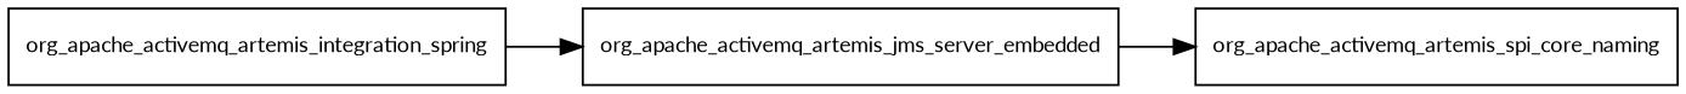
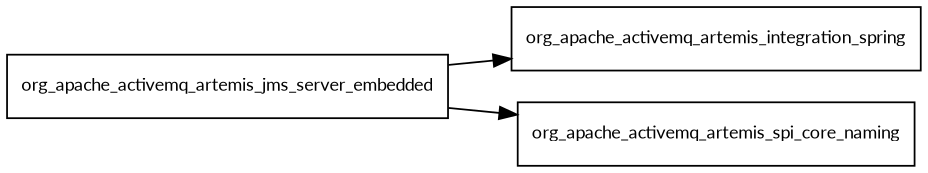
  digraph {
    fontname=Lato
    rankdir=LR
    node [fontname=Lato fontsize=10.0 shape=box]
    edge [fontname=Lato]
    org_apache_activemq_artemis_integration_spring
    org_apache_activemq_artemis_jms_server_embedded
    org_apache_activemq_artemis_spi_core_naming
-   org_apache_activemq_artemis_integration_spring -> org_apache_activemq_artemis_jms_server_embedded
+   org_apache_activemq_artemis_jms_server_embedded -> org_apache_activemq_artemis_integration_spring
    org_apache_activemq_artemis_jms_server_embedded -> org_apache_activemq_artemis_spi_core_naming
  }
